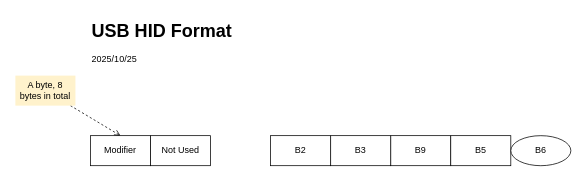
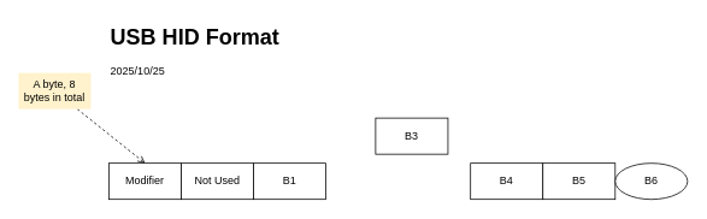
  <mxCell id="0" />
  <mxCell id="1" parent="0" />
  <mxCell id="2" value="Modifier" style="rounded=0;whiteSpace=wrap;html=1;" vertex="1" parent="1"><mxGeometry x="120" y="180" width="80" height="40" as="geometry" /></mxCell>
  <mxCell id="3" value="&lt;h1 style=&quot;margin-top: 0px;&quot;&gt;USB HID Format&lt;/h1&gt;&lt;p&gt;2025/10/25&lt;/p&gt;" style="text;html=1;whiteSpace=wrap;overflow=hidden;rounded=0;" vertex="1" parent="1"><mxGeometry x="120" y="20" width="380" height="70" as="geometry" /></mxCell>
  <mxCell id="4" value="Not Used" style="rounded=0;whiteSpace=wrap;html=1;" vertex="1" parent="1"><mxGeometry x="200" y="180" width="80" height="40" as="geometry" /></mxCell>
- <mxCell id="5" value="B9" style="rounded=0;whiteSpace=wrap;html=1;" vertex="1" parent="1"><mxGeometry x="520" y="180" width="80" height="40" as="geometry" /></mxCell>
+ <mxCell id="5" value="B4" style="rounded=0;whiteSpace=wrap;html=1;" vertex="1" parent="1"><mxGeometry x="520" y="180" width="80" height="40" as="geometry" /></mxCell>
  <mxCell id="6" value="B5" style="rounded=0;whiteSpace=wrap;html=1;" vertex="1" parent="1"><mxGeometry x="600" y="180" width="80" height="40" as="geometry" /></mxCell>
  <mxCell id="7" value="B6" style="ellipse;whiteSpace=wrap;html=1;" vertex="1" parent="1"><mxGeometry x="680" y="180" width="80" height="40" as="geometry" /></mxCell>
- <mxCell id="8" value="B3" style="rounded=0;whiteSpace=wrap;html=1;" vertex="1" parent="1"><mxGeometry x="440" y="180" width="80" height="40" as="geometry" /></mxCell>
- <mxCell id="9" value="B2" style="rounded=0;whiteSpace=wrap;html=1;" vertex="1" parent="1"><mxGeometry x="360" y="180" width="80" height="40" as="geometry" /></mxCell>
+ <mxCell id="8" value="B3" style="rounded=0;whiteSpace=wrap;html=1;" vertex="1" parent="1"><mxGeometry x="415" y="130" width="80" height="40" as="geometry" /></mxCell>
+ <mxCell id="10" value="B1" style="rounded=0;whiteSpace=wrap;html=1;" vertex="1" parent="1"><mxGeometry x="280" y="180" width="80" height="40" as="geometry" /></mxCell>
  <mxCell id="11" style="edgeStyle=none;html=1;entryX=0.5;entryY=0;entryDx=0;entryDy=0;endArrow=open;endFill=0;dashed=1;" edge="1" parent="1" source="12" target="2"><mxGeometry relative="1" as="geometry" /></mxCell>
- <mxCell id="12" value="A byte, 8 bytes in total" style="rounded=0;whiteSpace=wrap;html=1;fillColor=#fff2cc;strokeColor=none;" vertex="1" parent="1"><mxGeometry x="20" y="100" width="80" height="40" as="geometry" /></mxCell>
+ <mxCell id="12" value="A byte, 8 bytes in total" style="rounded=0;whiteSpace=wrap;html=1;fillColor=#fff2cc;strokeColor=none;" vertex="1" parent="1"><mxGeometry x="20" y="80" width="80" height="40" as="geometry" /></mxCell>
